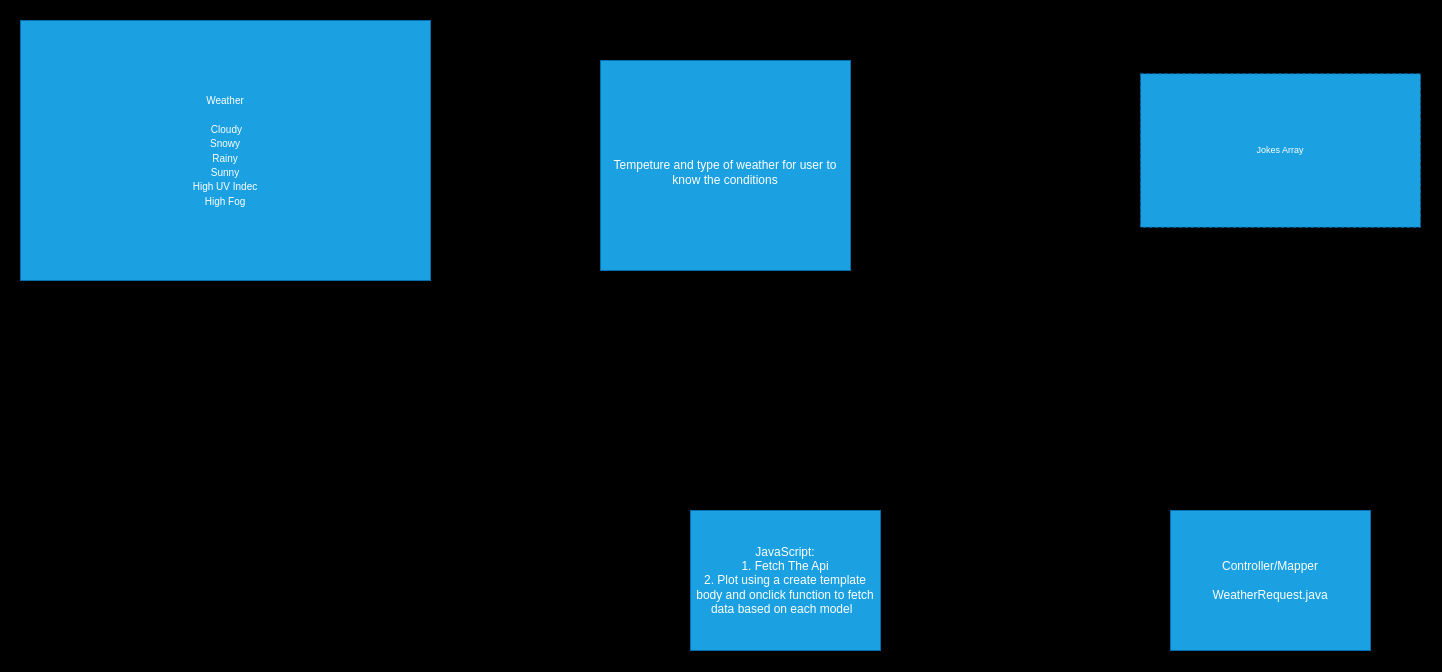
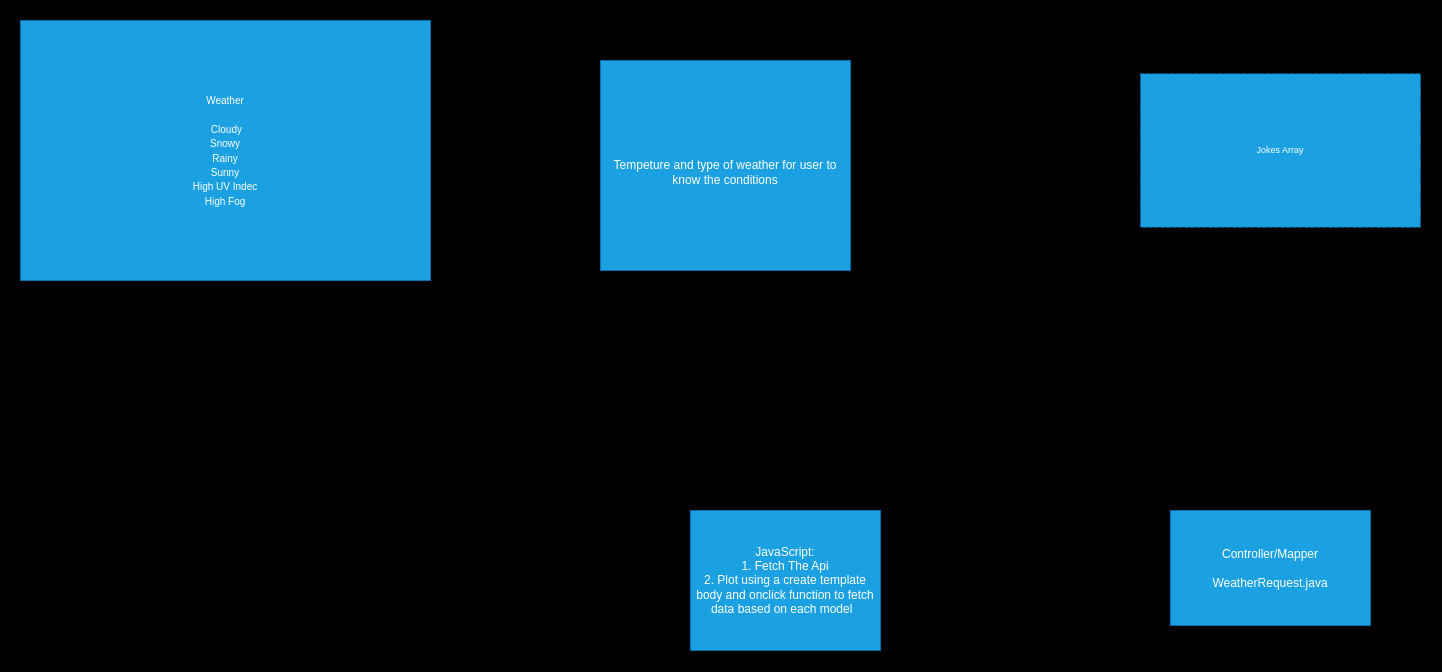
  <mxCell id="0" />
  <mxCell id="1" parent="0" />
  <mxCell id="2" style="edgeStyle=none;html=1;exitX=1;exitY=0.5;exitDx=0;exitDy=0;fontSize=9;" parent="1" source="3" target="5" edge="1"><mxGeometry relative="1" as="geometry"><mxPoint x="870" y="770" as="targetPoint" /></mxGeometry></mxCell>
  <mxCell id="3" value="&lt;span style=&quot;font-size: 10px;&quot;&gt;Weather&lt;br&gt;&lt;br&gt;&amp;nbsp;Cloudy&lt;br&gt;Snowy&lt;br&gt;Rainy&lt;br&gt;Sunny&lt;br&gt;High UV Indec&lt;br&gt;High Fog&lt;br&gt;&lt;/span&gt;" style="whiteSpace=wrap;html=1;fillColor=#1ba1e2;fontColor=#ffffff;strokeColor=#006EAF;" parent="1" vertex="1"><mxGeometry x="20" y="20" width="410" height="260" as="geometry" /></mxCell>
  <mxCell id="4" value="&lt;br style=&quot;border-color: rgb(0, 0, 0); color: rgb(255, 255, 255); font-family: Helvetica; font-size: 12px; font-style: normal; font-variant-ligatures: normal; font-variant-caps: normal; font-weight: 400; letter-spacing: normal; orphans: 2; text-align: center; text-indent: 0px; text-transform: none; widows: 2; word-spacing: 0px; -webkit-text-stroke-width: 0px; background-color: rgb(42, 37, 47); text-decoration-thickness: initial; text-decoration-style: initial; text-decoration-color: initial;&quot;&gt;Tempeture and type of weather for user to know the conditions" style="whiteSpace=wrap;html=1;fillColor=#1ba1e2;fontColor=#ffffff;strokeColor=#006EAF;" parent="1" vertex="1"><mxGeometry x="600" y="60" width="250" height="210" as="geometry" /></mxCell>
  <mxCell id="5" value="Jokes Array" style="whiteSpace=wrap;html=1;fillColor=#1ba1e2;fontColor=#ffffff;strokeColor=#006EAF;fontSize=9;dashed=1;" parent="1" vertex="1"><mxGeometry x="1140" y="73.25" width="280" height="153.5" as="geometry" /></mxCell>
  <mxCell id="6" style="edgeStyle=none;html=1;" parent="1" source="7" edge="1"><mxGeometry relative="1" as="geometry"><mxPoint x="920" y="580" as="targetPoint" /></mxGeometry></mxCell>
- <mxCell id="7" value="Controller/Mapper&lt;br&gt;&lt;br&gt;WeatherRequest.java" style="whiteSpace=wrap;html=1;fillColor=#1ba1e2;fontColor=#ffffff;strokeColor=#006EAF;" parent="1" vertex="1"><mxGeometry x="1170" y="510" width="200" height="140" as="geometry" /></mxCell>
+ <mxCell id="7" value="Controller/Mapper&lt;br&gt;&lt;br&gt;WeatherRequest.java" style="whiteSpace=wrap;html=1;fillColor=#1ba1e2;fontColor=#ffffff;strokeColor=#006EAF;" parent="1" vertex="1"><mxGeometry x="1170" y="510" width="200" height="115" as="geometry" /></mxCell>
  <mxCell id="8" value="JavaScript:&lt;br&gt;1. Fetch The Api&lt;br&gt;2. Plot using a create template body and onclick function to fetch data based on each model&amp;nbsp;&amp;nbsp;" style="whiteSpace=wrap;html=1;fillColor=#1ba1e2;fontColor=#ffffff;strokeColor=#006EAF;" parent="1" vertex="1"><mxGeometry x="690" y="510" width="190" height="140" as="geometry" /></mxCell>
